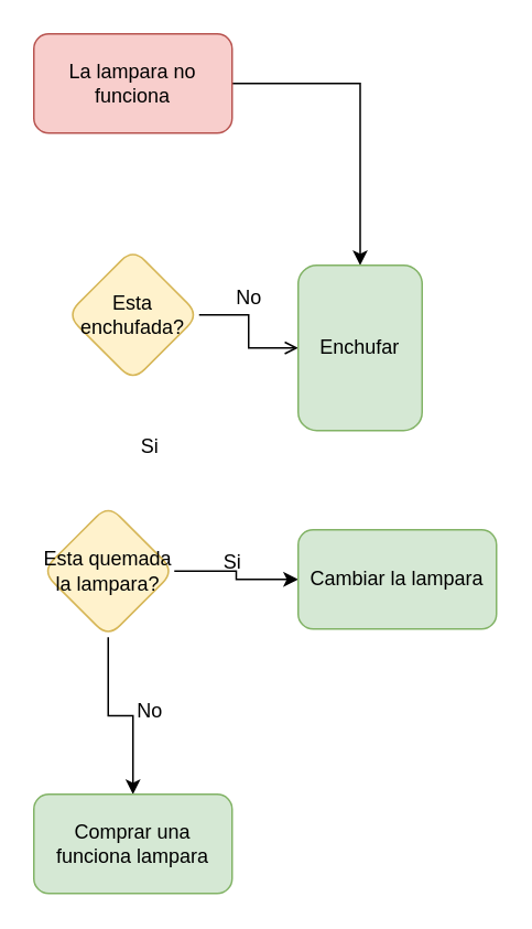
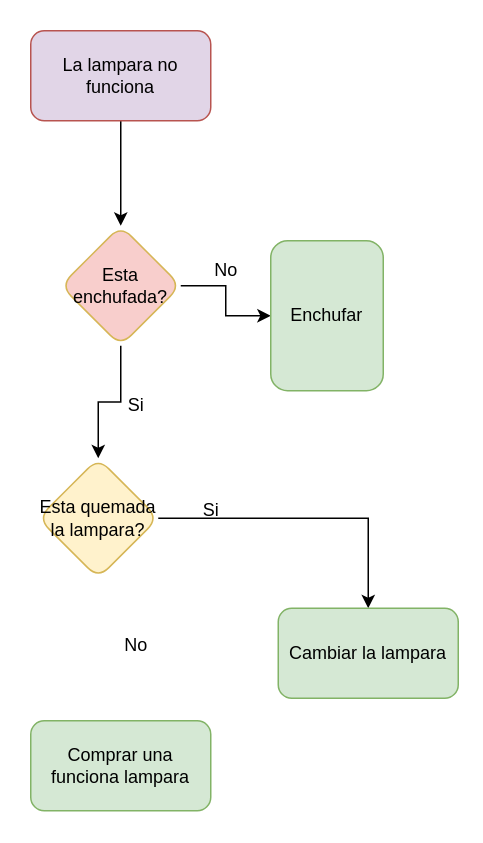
  <mxCell id="0" />
  <mxCell id="1" parent="0" />
- <mxCell id="2" value="" style="edgeStyle=orthogonalEdgeStyle;rounded=0;orthogonalLoop=1;jettySize=auto;html=1;" edge="1" parent="1" source="3" target="7"><mxGeometry relative="1" as="geometry" /></mxCell>
- <mxCell id="3" value="La lampara no funciona" style="rounded=1;whiteSpace=wrap;html=1;fillColor=#f8cecc;strokeColor=#b85450;" vertex="1" parent="1"><mxGeometry x="20" y="20" width="120" height="60" as="geometry" /></mxCell>
- <mxCell id="4" value="" style="edgeStyle=orthogonalEdgeStyle;rounded=0;orthogonalLoop=1;jettySize=auto;html=1;endArrow=open;" edge="1" parent="1" source="6" target="7"><mxGeometry relative="1" as="geometry" /></mxCell>
- <mxCell id="6" value="Esta enchufada?" style="rhombus;whiteSpace=wrap;html=1;fillColor=#fff2cc;strokeColor=#d6b656;rounded=1;" vertex="1" parent="1"><mxGeometry x="40" y="150" width="80" height="80" as="geometry" /></mxCell>
+ <mxCell id="2" value="" style="edgeStyle=orthogonalEdgeStyle;rounded=0;orthogonalLoop=1;jettySize=auto;html=1;" edge="1" parent="1" source="3" target="6"><mxGeometry relative="1" as="geometry" /></mxCell>
+ <mxCell id="3" value="La lampara no funciona" style="rounded=1;whiteSpace=wrap;html=1;fillColor=#e1d5e7;strokeColor=#b85450;" vertex="1" parent="1"><mxGeometry x="20" y="20" width="120" height="60" as="geometry" /></mxCell>
+ <mxCell id="4" value="" style="edgeStyle=orthogonalEdgeStyle;rounded=0;orthogonalLoop=1;jettySize=auto;html=1;" edge="1" parent="1" source="6" target="7"><mxGeometry relative="1" as="geometry" /></mxCell>
+ <mxCell id="5" value="" style="edgeStyle=orthogonalEdgeStyle;rounded=0;orthogonalLoop=1;jettySize=auto;html=1;" edge="1" parent="1" source="6" target="10"><mxGeometry relative="1" as="geometry" /></mxCell>
+ <mxCell id="6" value="Esta enchufada?" style="rhombus;whiteSpace=wrap;html=1;fillColor=#f8cecc;strokeColor=#d6b656;rounded=1;" vertex="1" parent="1"><mxGeometry x="40" y="150" width="80" height="80" as="geometry" /></mxCell>
  <mxCell id="7" value="Enchufar" style="whiteSpace=wrap;html=1;fillColor=#d5e8d4;strokeColor=#82b366;rounded=1;" vertex="1" parent="1"><mxGeometry x="180" y="160" width="75" height="100" as="geometry" /></mxCell>
  <mxCell id="8" value="" style="edgeStyle=orthogonalEdgeStyle;rounded=0;orthogonalLoop=1;jettySize=auto;html=1;" edge="1" parent="1" source="10" target="11"><mxGeometry relative="1" as="geometry" /></mxCell>
- <mxCell id="9" value="" style="edgeStyle=orthogonalEdgeStyle;rounded=0;orthogonalLoop=1;jettySize=auto;html=1;" edge="1" parent="1" source="10" target="12"><mxGeometry relative="1" as="geometry" /></mxCell>
  <mxCell id="10" value="Esta quemada la lampara?" style="rhombus;whiteSpace=wrap;html=1;fillColor=#fff2cc;strokeColor=#d6b656;rounded=1;" vertex="1" parent="1"><mxGeometry x="25" y="305" width="80" height="80" as="geometry" /></mxCell>
- <mxCell id="11" value="Cambiar la lampara" style="whiteSpace=wrap;html=1;fillColor=#d5e8d4;strokeColor=#82b366;rounded=1;" vertex="1" parent="1"><mxGeometry x="180" y="320" width="120" height="60" as="geometry" /></mxCell>
+ <mxCell id="11" value="Cambiar la lampara" style="whiteSpace=wrap;html=1;fillColor=#d5e8d4;strokeColor=#82b366;rounded=1;" vertex="1" parent="1"><mxGeometry x="185" y="405" width="120" height="60" as="geometry" /></mxCell>
  <mxCell id="12" value="Comprar una funciona lampara" style="whiteSpace=wrap;html=1;fillColor=#d5e8d4;strokeColor=#82b366;rounded=1;" vertex="1" parent="1"><mxGeometry x="20" y="480" width="120" height="60" as="geometry" /></mxCell>
  <mxCell id="13" value="No" style="text;html=1;align=center;verticalAlign=middle;resizable=0;points=[];autosize=1;strokeColor=none;fillColor=none;" vertex="1" parent="1"><mxGeometry x="130" y="165" width="40" height="30" as="geometry" /></mxCell>
  <mxCell id="14" value="Si&lt;br&gt;" style="text;html=1;align=center;verticalAlign=middle;resizable=0;points=[];autosize=1;strokeColor=none;fillColor=none;" vertex="1" parent="1"><mxGeometry x="75" y="255" width="30" height="30" as="geometry" /></mxCell>
  <mxCell id="15" value="Si&lt;br&gt;" style="text;html=1;align=center;verticalAlign=middle;resizable=0;points=[];autosize=1;strokeColor=none;fillColor=none;" vertex="1" parent="1"><mxGeometry x="125" y="325" width="30" height="30" as="geometry" /></mxCell>
  <mxCell id="16" value="No" style="text;html=1;align=center;verticalAlign=middle;resizable=0;points=[];autosize=1;strokeColor=none;fillColor=none;" vertex="1" parent="1"><mxGeometry x="70" y="415" width="40" height="30" as="geometry" /></mxCell>
